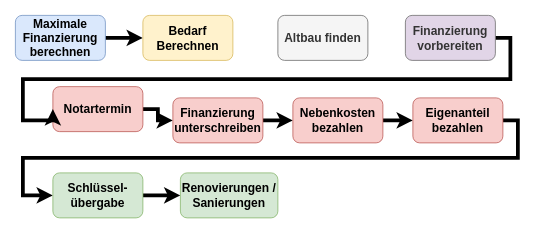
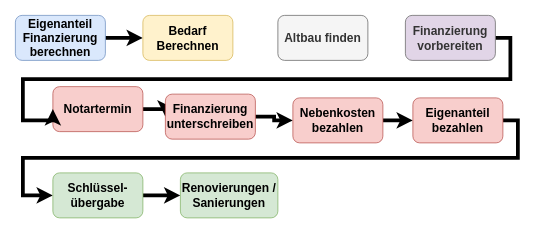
  <mxCell id="0" />
  <mxCell id="1" parent="0" />
  <mxCell id="2" style="edgeStyle=orthogonalEdgeStyle;rounded=0;orthogonalLoop=1;jettySize=auto;html=1;exitX=1;exitY=0.5;exitDx=0;exitDy=0;entryX=0;entryY=0.5;entryDx=0;entryDy=0;fontSize=16;strokeWidth=5;" edge="1" parent="1" source="3" target="4"><mxGeometry relative="1" as="geometry" /></mxCell>
- <mxCell id="3" value="&lt;b style=&quot;font-size: 16px;&quot;&gt;Maximale Finanzierung berechnen&lt;/b&gt;" style="rounded=1;whiteSpace=wrap;html=1;fillColor=#dae8fc;strokeColor=#6c8ebf;fontSize=16;" vertex="1" parent="1"><mxGeometry x="20" y="20" width="120" height="60" as="geometry" /></mxCell>
+ <mxCell id="3" value="&lt;b style=&quot;font-size: 16px;&quot;&gt;Eigenanteil Finanzierung berechnen&lt;/b&gt;" style="rounded=1;whiteSpace=wrap;html=1;fillColor=#dae8fc;strokeColor=#6c8ebf;fontSize=16;" vertex="1" parent="1"><mxGeometry x="20" y="20" width="120" height="60" as="geometry" /></mxCell>
  <mxCell id="4" value="&lt;b style=&quot;font-size: 16px;&quot;&gt;Bedarf Berechnen&lt;/b&gt;" style="rounded=1;whiteSpace=wrap;html=1;fillColor=#fff2cc;strokeColor=#d6b656;fontSize=16;" vertex="1" parent="1"><mxGeometry x="190" y="20" width="120" height="60" as="geometry" /></mxCell>
  <mxCell id="5" value="&lt;b style=&quot;font-size: 16px;&quot;&gt;Altbau finden&lt;/b&gt;" style="rounded=1;whiteSpace=wrap;html=1;fillColor=#f5f5f5;strokeColor=#666666;fontSize=16;fontColor=#333333;" vertex="1" parent="1"><mxGeometry x="370" y="20" width="120" height="60" as="geometry" /></mxCell>
  <mxCell id="6" style="edgeStyle=orthogonalEdgeStyle;rounded=0;orthogonalLoop=1;jettySize=auto;html=1;exitX=1;exitY=0.5;exitDx=0;exitDy=0;entryX=0;entryY=0.5;entryDx=0;entryDy=0;strokeWidth=5;fontSize=16;" edge="1" parent="1" source="7" target="9"><mxGeometry relative="1" as="geometry" /></mxCell>
  <mxCell id="7" value="&lt;b style=&quot;font-size: 16px;&quot;&gt;Notartermin&lt;/b&gt;" style="rounded=1;whiteSpace=wrap;html=1;fillColor=#f8cecc;strokeColor=#b85450;fontSize=16;" vertex="1" parent="1"><mxGeometry x="70" y="115" width="120" height="60" as="geometry" /></mxCell>
  <mxCell id="8" style="edgeStyle=orthogonalEdgeStyle;rounded=0;orthogonalLoop=1;jettySize=auto;html=1;exitX=1;exitY=0.5;exitDx=0;exitDy=0;entryX=0;entryY=0.5;entryDx=0;entryDy=0;strokeWidth=5;fontSize=16;" edge="1" parent="1" source="9" target="13"><mxGeometry relative="1" as="geometry" /></mxCell>
- <mxCell id="9" value="&lt;b&gt;Finanzierung unterschreiben&lt;/b&gt;" style="rounded=1;whiteSpace=wrap;html=1;fillColor=#f8cecc;strokeColor=#b85450;fontSize=16;" vertex="1" parent="1"><mxGeometry x="230" y="130" width="120" height="60" as="geometry" /></mxCell>
+ <mxCell id="9" value="&lt;b&gt;Finanzierung unterschreiben&lt;/b&gt;" style="rounded=1;whiteSpace=wrap;html=1;fillColor=#f8cecc;strokeColor=#b85450;fontSize=16;" vertex="1" parent="1"><mxGeometry x="220" y="125" width="120" height="60" as="geometry" /></mxCell>
  <mxCell id="10" style="edgeStyle=orthogonalEdgeStyle;rounded=0;orthogonalLoop=1;jettySize=auto;html=1;exitX=1;exitY=0.5;exitDx=0;exitDy=0;entryX=0;entryY=0.5;entryDx=0;entryDy=0;strokeWidth=5;fontSize=16;" edge="1" parent="1" source="11" target="7"><mxGeometry relative="1" as="geometry"><Array as="points"><mxPoint x="680" y="50" /><mxPoint x="680" y="105" /><mxPoint x="30" y="105" /><mxPoint x="30" y="160" /></Array></mxGeometry></mxCell>
  <mxCell id="11" value="&lt;b style=&quot;font-size: 16px;&quot;&gt;Finanzierung vorbereiten&lt;/b&gt;" style="rounded=1;whiteSpace=wrap;html=1;fillColor=#e1d5e7;strokeColor=#666666;fontSize=16;fontColor=#333333;" vertex="1" parent="1"><mxGeometry x="540" y="20" width="120" height="60" as="geometry" /></mxCell>
  <mxCell id="12" style="edgeStyle=orthogonalEdgeStyle;rounded=0;orthogonalLoop=1;jettySize=auto;html=1;exitX=1;exitY=0.5;exitDx=0;exitDy=0;entryX=0;entryY=0.5;entryDx=0;entryDy=0;strokeWidth=5;fontSize=16;" edge="1" parent="1" source="13" target="15"><mxGeometry relative="1" as="geometry" /></mxCell>
  <mxCell id="13" value="&lt;b&gt;Nebenkosten bezahlen&lt;/b&gt;" style="rounded=1;whiteSpace=wrap;html=1;fillColor=#f8cecc;strokeColor=#b85450;fontSize=16;" vertex="1" parent="1"><mxGeometry x="390" y="130" width="120" height="60" as="geometry" /></mxCell>
  <mxCell id="14" style="edgeStyle=orthogonalEdgeStyle;rounded=0;orthogonalLoop=1;jettySize=auto;html=1;exitX=1;exitY=0.5;exitDx=0;exitDy=0;entryX=0;entryY=0.5;entryDx=0;entryDy=0;strokeWidth=5;fontSize=16;" edge="1" parent="1" source="15" target="17"><mxGeometry relative="1" as="geometry"><Array as="points"><mxPoint x="690" y="160" /><mxPoint x="690" y="210" /><mxPoint x="30" y="210" /><mxPoint x="30" y="260" /></Array></mxGeometry></mxCell>
  <mxCell id="15" value="&lt;b&gt;Eigenanteil bezahlen&lt;/b&gt;" style="rounded=1;whiteSpace=wrap;html=1;fillColor=#f8cecc;strokeColor=#b85450;fontSize=16;" vertex="1" parent="1"><mxGeometry x="550" y="130" width="120" height="60" as="geometry" /></mxCell>
  <mxCell id="16" style="edgeStyle=orthogonalEdgeStyle;rounded=0;orthogonalLoop=1;jettySize=auto;html=1;exitX=1;exitY=0.5;exitDx=0;exitDy=0;entryX=0;entryY=0.5;entryDx=0;entryDy=0;strokeWidth=5;fontSize=16;" edge="1" parent="1" source="17" target="18"><mxGeometry relative="1" as="geometry" /></mxCell>
  <mxCell id="17" value="&lt;b&gt;Schlüssel- übergabe&lt;/b&gt;" style="rounded=1;whiteSpace=wrap;html=1;fillColor=#d5e8d4;strokeColor=#82b366;fontSize=16;" vertex="1" parent="1"><mxGeometry x="70" y="230" width="120" height="60" as="geometry" /></mxCell>
  <mxCell id="18" value="&lt;b&gt;Renovierungen / Sanierungen&lt;/b&gt;" style="rounded=1;whiteSpace=wrap;html=1;fillColor=#d5e8d4;strokeColor=#82b366;fontSize=16;" vertex="1" parent="1"><mxGeometry x="240" y="230" width="130" height="60" as="geometry" /></mxCell>
